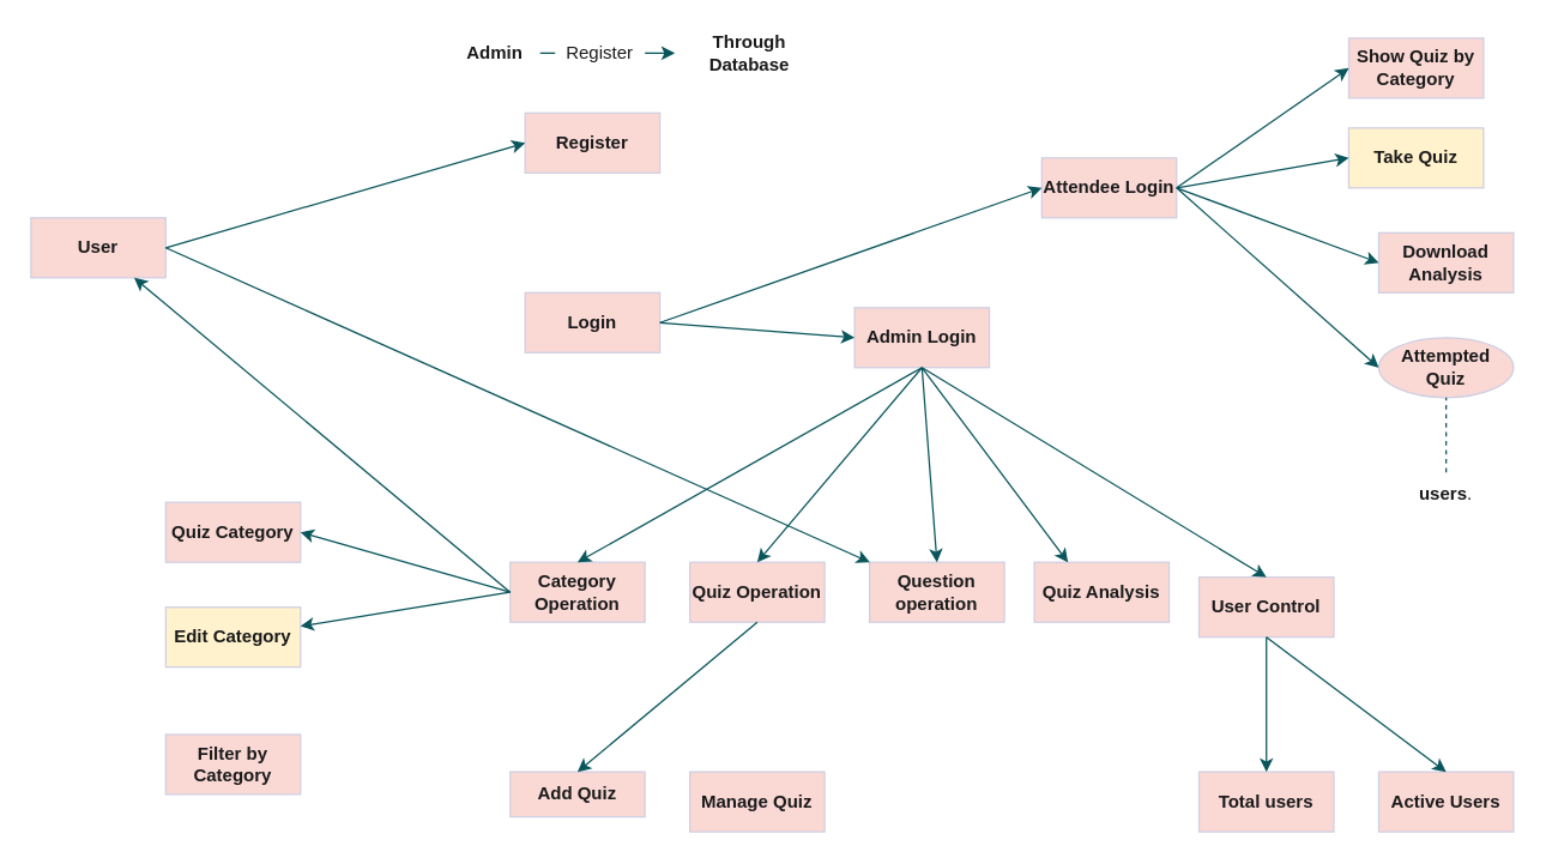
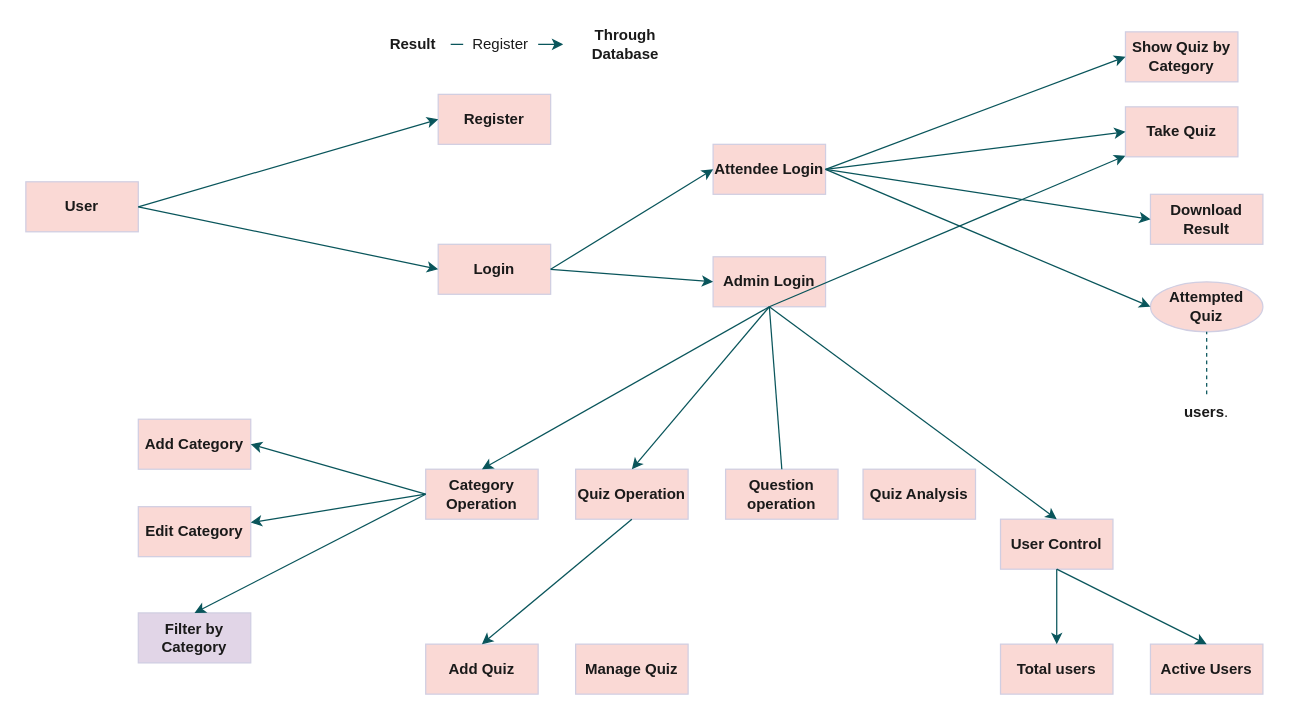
  <mxCell id="0" />
  <mxCell id="1" parent="0" />
  <mxCell id="2" value="&lt;b&gt;User&lt;/b&gt;" style="rounded=0;whiteSpace=wrap;html=1;labelBackgroundColor=none;fillColor=#FAD9D5;strokeColor=#D0CEE2;fontColor=#1A1A1A;" vertex="1" parent="1"><mxGeometry x="20" y="145" width="90" height="40" as="geometry" /></mxCell>
  <mxCell id="3" value="&lt;b&gt;Register&lt;/b&gt;" style="rounded=0;whiteSpace=wrap;html=1;labelBackgroundColor=none;fillColor=#FAD9D5;strokeColor=#D0CEE2;fontColor=#1A1A1A;" vertex="1" parent="1"><mxGeometry x="350" y="75" width="90" height="40" as="geometry" /></mxCell>
  <mxCell id="4" value="&lt;b&gt;Login&lt;/b&gt;" style="rounded=0;whiteSpace=wrap;html=1;labelBackgroundColor=none;fillColor=#FAD9D5;strokeColor=#D0CEE2;fontColor=#1A1A1A;" vertex="1" parent="1"><mxGeometry x="350" y="195" width="90" height="40" as="geometry" /></mxCell>
- <mxCell id="5" value="&lt;b&gt;Attendee Login&lt;/b&gt;" style="rounded=0;whiteSpace=wrap;html=1;labelBackgroundColor=none;fillColor=#FAD9D5;strokeColor=#D0CEE2;fontColor=#1A1A1A;" vertex="1" parent="1"><mxGeometry x="695" y="105" width="90" height="40" as="geometry" /></mxCell>
+ <mxCell id="5" value="&lt;b&gt;Attendee Login&lt;/b&gt;" style="rounded=0;whiteSpace=wrap;html=1;labelBackgroundColor=none;fillColor=#FAD9D5;strokeColor=#D0CEE2;fontColor=#1A1A1A;" vertex="1" parent="1"><mxGeometry x="570" y="115" width="90" height="40" as="geometry" /></mxCell>
  <mxCell id="6" value="&lt;b&gt;Admin Login&lt;/b&gt;" style="rounded=0;whiteSpace=wrap;html=1;labelBackgroundColor=none;fillColor=#FAD9D5;strokeColor=#D0CEE2;fontColor=#1A1A1A;" vertex="1" parent="1"><mxGeometry x="570" y="205" width="90" height="40" as="geometry" /></mxCell>
  <mxCell id="7" value="&lt;b&gt;Category Operation&lt;/b&gt;" style="rounded=0;whiteSpace=wrap;html=1;labelBackgroundColor=none;fillColor=#FAD9D5;strokeColor=#D0CEE2;fontColor=#1A1A1A;" vertex="1" parent="1"><mxGeometry x="340" y="375" width="90" height="40" as="geometry" /></mxCell>
  <mxCell id="8" value="&lt;b&gt;Quiz Operation&lt;/b&gt;" style="rounded=0;whiteSpace=wrap;html=1;labelBackgroundColor=none;fillColor=#FAD9D5;strokeColor=#D0CEE2;fontColor=#1A1A1A;" vertex="1" parent="1"><mxGeometry x="460" y="375" width="90" height="40" as="geometry" /></mxCell>
  <mxCell id="9" value="&lt;b&gt;Question operation&lt;/b&gt;" style="rounded=0;whiteSpace=wrap;html=1;labelBackgroundColor=none;fillColor=#FAD9D5;strokeColor=#D0CEE2;fontColor=#1A1A1A;" vertex="1" parent="1"><mxGeometry x="580" y="375" width="90" height="40" as="geometry" /></mxCell>
  <mxCell id="10" value="&lt;b&gt;Quiz Analysis&lt;/b&gt;" style="rounded=0;whiteSpace=wrap;html=1;labelBackgroundColor=none;fillColor=#FAD9D5;strokeColor=#D0CEE2;fontColor=#1A1A1A;" vertex="1" parent="1"><mxGeometry x="690" y="375" width="90" height="40" as="geometry" /></mxCell>
  <mxCell id="11" value="" style="endArrow=classic;html=1;rounded=0;entryX=0;entryY=0.5;entryDx=0;entryDy=0;labelBackgroundColor=none;strokeColor=#09555B;fontColor=default;exitX=1;exitY=0.5;exitDx=0;exitDy=0;" edge="1" parent="1" source="2" target="3"><mxGeometry width="50" height="50" relative="1" as="geometry"><mxPoint x="340" y="155" as="sourcePoint" /><mxPoint x="680" y="255" as="targetPoint" /><Array as="points" /></mxGeometry></mxCell>
- <mxCell id="12" value="" style="endArrow=classic;html=1;rounded=0;exitX=1;exitY=0.5;exitDx=0;exitDy=0;labelBackgroundColor=none;strokeColor=#09555B;fontColor=default;" edge="1" parent="1" source="2" target="9"><mxGeometry width="50" height="50" relative="1" as="geometry"><mxPoint x="630" y="305" as="sourcePoint" /><mxPoint x="680" y="255" as="targetPoint" /></mxGeometry></mxCell>
+ <mxCell id="12" value="" style="endArrow=classic;html=1;rounded=0;exitX=1;exitY=0.5;exitDx=0;exitDy=0;entryX=0;entryY=0.5;entryDx=0;entryDy=0;labelBackgroundColor=none;strokeColor=#09555B;fontColor=default;" edge="1" parent="1" source="2" target="4"><mxGeometry width="50" height="50" relative="1" as="geometry"><mxPoint x="630" y="305" as="sourcePoint" /><mxPoint x="680" y="255" as="targetPoint" /></mxGeometry></mxCell>
  <mxCell id="13" value="" style="endArrow=classic;html=1;rounded=0;exitX=0.5;exitY=1;exitDx=0;exitDy=0;entryX=0.5;entryY=0;entryDx=0;entryDy=0;labelBackgroundColor=none;strokeColor=#09555B;fontColor=default;" edge="1" parent="1" source="6" target="8"><mxGeometry width="50" height="50" relative="1" as="geometry"><mxPoint x="630" y="305" as="sourcePoint" /><mxPoint x="680" y="255" as="targetPoint" /></mxGeometry></mxCell>
- <mxCell id="14" value="" style="endArrow=classic;html=1;rounded=0;exitX=0.5;exitY=1;exitDx=0;exitDy=0;entryX=0.5;entryY=0;entryDx=0;entryDy=0;labelBackgroundColor=none;strokeColor=#09555B;fontColor=default;" edge="1" parent="1" source="6" target="9"><mxGeometry width="50" height="50" relative="1" as="geometry"><mxPoint x="525" y="275" as="sourcePoint" /><mxPoint x="525" y="325" as="targetPoint" /></mxGeometry></mxCell>
+ <mxCell id="14" value="" style="endArrow=none;html=1;rounded=0;exitX=0.5;exitY=1;exitDx=0;exitDy=0;entryX=0.5;entryY=0;entryDx=0;entryDy=0;labelBackgroundColor=none;strokeColor=#09555B;fontColor=default;" edge="1" parent="1" source="6" target="9"><mxGeometry width="50" height="50" relative="1" as="geometry"><mxPoint x="525" y="275" as="sourcePoint" /><mxPoint x="525" y="325" as="targetPoint" /></mxGeometry></mxCell>
  <mxCell id="15" value="" style="endArrow=classic;html=1;rounded=0;entryX=0.5;entryY=0;entryDx=0;entryDy=0;labelBackgroundColor=none;strokeColor=#09555B;fontColor=default;" edge="1" parent="1" target="7"><mxGeometry width="50" height="50" relative="1" as="geometry"><mxPoint x="615" y="245" as="sourcePoint" /><mxPoint x="535" y="335" as="targetPoint" /></mxGeometry></mxCell>
- <mxCell id="16" value="" style="endArrow=classic;html=1;rounded=0;exitX=0.5;exitY=1;exitDx=0;exitDy=0;entryX=0.25;entryY=0;entryDx=0;entryDy=0;labelBackgroundColor=none;strokeColor=#09555B;fontColor=default;" edge="1" parent="1" source="6" target="10"><mxGeometry width="50" height="50" relative="1" as="geometry"><mxPoint x="545" y="295" as="sourcePoint" /><mxPoint x="545" y="345" as="targetPoint" /></mxGeometry></mxCell>
+ <mxCell id="16" value="" style="endArrow=classic;html=1;rounded=0;exitX=0.5;exitY=1;exitDx=0;exitDy=0;labelBackgroundColor=none;strokeColor=#09555B;fontColor=default;" edge="1" parent="1" source="6" target="19"><mxGeometry width="50" height="50" relative="1" as="geometry"><mxPoint x="545" y="295" as="sourcePoint" /><mxPoint x="545" y="345" as="targetPoint" /></mxGeometry></mxCell>
  <mxCell id="17" value="" style="endArrow=classic;html=1;rounded=0;exitX=1;exitY=0.5;exitDx=0;exitDy=0;entryX=0;entryY=0.5;entryDx=0;entryDy=0;labelBackgroundColor=none;strokeColor=#09555B;fontColor=default;" edge="1" parent="1" source="4" target="5"><mxGeometry width="50" height="50" relative="1" as="geometry"><mxPoint x="555" y="305" as="sourcePoint" /><mxPoint x="555" y="355" as="targetPoint" /></mxGeometry></mxCell>
  <mxCell id="18" value="" style="endArrow=classic;html=1;rounded=0;exitX=1;exitY=0.5;exitDx=0;exitDy=0;entryX=0;entryY=0.5;entryDx=0;entryDy=0;labelBackgroundColor=none;strokeColor=#09555B;fontColor=default;" edge="1" parent="1" source="4" target="6"><mxGeometry width="50" height="50" relative="1" as="geometry"><mxPoint x="565" y="315" as="sourcePoint" /><mxPoint x="565" y="365" as="targetPoint" /></mxGeometry></mxCell>
- <mxCell id="19" value="&lt;b&gt;Take Quiz&lt;/b&gt;" style="rounded=0;whiteSpace=wrap;html=1;labelBackgroundColor=none;fillColor=#fff2cc;strokeColor=#D0CEE2;fontColor=#1A1A1A;" vertex="1" parent="1"><mxGeometry x="900" y="85" width="90" height="40" as="geometry" /></mxCell>
- <mxCell id="20" value="&lt;b&gt;Download Analysis&lt;/b&gt;" style="rounded=0;whiteSpace=wrap;html=1;labelBackgroundColor=none;fillColor=#FAD9D5;strokeColor=#D0CEE2;fontColor=#1A1A1A;" vertex="1" parent="1"><mxGeometry x="920" y="155" width="90" height="40" as="geometry" /></mxCell>
+ <mxCell id="19" value="&lt;b&gt;Take Quiz&lt;/b&gt;" style="rounded=0;whiteSpace=wrap;html=1;labelBackgroundColor=none;fillColor=#FAD9D5;strokeColor=#D0CEE2;fontColor=#1A1A1A;" vertex="1" parent="1"><mxGeometry x="900" y="85" width="90" height="40" as="geometry" /></mxCell>
+ <mxCell id="20" value="&lt;b&gt;Download Result&lt;/b&gt;" style="rounded=0;whiteSpace=wrap;html=1;labelBackgroundColor=none;fillColor=#FAD9D5;strokeColor=#D0CEE2;fontColor=#1A1A1A;" vertex="1" parent="1"><mxGeometry x="920" y="155" width="90" height="40" as="geometry" /></mxCell>
  <mxCell id="21" value="&lt;b&gt;Attempted Quiz&lt;/b&gt;" style="ellipse;whiteSpace=wrap;html=1;labelBackgroundColor=none;fillColor=#FAD9D5;strokeColor=#D0CEE2;fontColor=#1A1A1A;" vertex="1" parent="1"><mxGeometry x="920" y="225" width="90" height="40" as="geometry" /></mxCell>
  <mxCell id="22" value="&lt;b&gt;Show Quiz by Category&lt;/b&gt;" style="rounded=0;whiteSpace=wrap;html=1;labelBackgroundColor=none;fillColor=#FAD9D5;strokeColor=#D0CEE2;fontColor=#1A1A1A;" vertex="1" parent="1"><mxGeometry x="900" y="25" width="90" height="40" as="geometry" /></mxCell>
  <mxCell id="23" value="" style="endArrow=classic;html=1;rounded=0;exitX=1;exitY=0.5;exitDx=0;exitDy=0;entryX=0;entryY=0.5;entryDx=0;entryDy=0;labelBackgroundColor=none;strokeColor=#09555B;fontColor=default;" edge="1" parent="1" source="5" target="22"><mxGeometry width="50" height="50" relative="1" as="geometry"><mxPoint x="525" y="275" as="sourcePoint" /><mxPoint x="595" y="325" as="targetPoint" /></mxGeometry></mxCell>
  <mxCell id="24" value="" style="endArrow=classic;html=1;rounded=0;entryX=0;entryY=0.5;entryDx=0;entryDy=0;labelBackgroundColor=none;strokeColor=#09555B;fontColor=default;exitX=1;exitY=0.5;exitDx=0;exitDy=0;" edge="1" parent="1" source="5" target="19"><mxGeometry width="50" height="50" relative="1" as="geometry"><mxPoint x="560" y="175" as="sourcePoint" /><mxPoint x="680" y="45" as="targetPoint" /></mxGeometry></mxCell>
  <mxCell id="25" value="" style="endArrow=classic;html=1;rounded=0;entryX=0;entryY=0.5;entryDx=0;entryDy=0;labelBackgroundColor=none;strokeColor=#09555B;fontColor=default;exitX=1;exitY=0.5;exitDx=0;exitDy=0;" edge="1" parent="1" source="5" target="20"><mxGeometry width="50" height="50" relative="1" as="geometry"><mxPoint x="560" y="175" as="sourcePoint" /><mxPoint x="690" y="55" as="targetPoint" /></mxGeometry></mxCell>
  <mxCell id="26" value="" style="endArrow=classic;html=1;rounded=0;entryX=0;entryY=0.5;entryDx=0;entryDy=0;labelBackgroundColor=none;strokeColor=#09555B;fontColor=default;exitX=1;exitY=0.5;exitDx=0;exitDy=0;" edge="1" parent="1" source="5" target="21"><mxGeometry width="50" height="50" relative="1" as="geometry"><mxPoint x="560" y="175" as="sourcePoint" /><mxPoint x="700" y="65" as="targetPoint" /></mxGeometry></mxCell>
  <mxCell id="27" value="" style="endArrow=none;dashed=1;html=1;rounded=0;entryX=0.5;entryY=1;entryDx=0;entryDy=0;strokeColor=#09555B;labelBackgroundColor=none;fontColor=default;exitX=0.5;exitY=0;exitDx=0;exitDy=0;" edge="1" parent="1" source="28" target="21"><mxGeometry width="50" height="50" relative="1" as="geometry"><mxPoint x="815" y="295" as="sourcePoint" /><mxPoint x="680" y="235" as="targetPoint" /></mxGeometry></mxCell>
  <mxCell id="28" value="&lt;b&gt;users&lt;/b&gt;." style="text;html=1;strokeColor=none;fillColor=none;align=center;verticalAlign=middle;whiteSpace=wrap;rounded=0;fontColor=#1A1A1A;" vertex="1" parent="1"><mxGeometry x="935" y="315" width="60" height="30" as="geometry" /></mxCell>
- <mxCell id="29" value="&lt;b&gt;Admin&lt;/b&gt;" style="text;html=1;strokeColor=none;fillColor=none;align=center;verticalAlign=middle;whiteSpace=wrap;rounded=0;fontColor=#1A1A1A;" vertex="1" parent="1"><mxGeometry x="300" y="20" width="60" height="30" as="geometry" /></mxCell>
+ <mxCell id="29" value="&lt;b&gt;Result&lt;/b&gt;" style="text;html=1;strokeColor=none;fillColor=none;align=center;verticalAlign=middle;whiteSpace=wrap;rounded=0;fontColor=#1A1A1A;" vertex="1" parent="1"><mxGeometry x="300" y="20" width="60" height="30" as="geometry" /></mxCell>
  <mxCell id="30" value="" style="endArrow=classic;html=1;rounded=0;strokeColor=#09555B;fontColor=#1A1A1A;startArrow=none;" edge="1" parent="1" source="33"><mxGeometry width="50" height="50" relative="1" as="geometry"><mxPoint x="400" y="60" as="sourcePoint" /><mxPoint x="450" y="35" as="targetPoint" /></mxGeometry></mxCell>
  <mxCell id="31" value="&lt;b&gt;Through Database&lt;/b&gt;" style="text;html=1;strokeColor=none;fillColor=none;align=center;verticalAlign=middle;whiteSpace=wrap;rounded=0;fontColor=#1A1A1A;" vertex="1" parent="1"><mxGeometry x="470" y="20" width="60" height="30" as="geometry" /></mxCell>
  <mxCell id="32" value="" style="endArrow=none;html=1;rounded=0;strokeColor=#09555B;fontColor=#1A1A1A;" edge="1" parent="1" source="29" target="33"><mxGeometry width="50" height="50" relative="1" as="geometry"><mxPoint x="360" y="35" as="sourcePoint" /><mxPoint x="450" y="35" as="targetPoint" /></mxGeometry></mxCell>
  <mxCell id="33" value="Register" style="text;html=1;strokeColor=none;fillColor=none;align=center;verticalAlign=middle;whiteSpace=wrap;rounded=0;fontColor=#1A1A1A;" vertex="1" parent="1"><mxGeometry x="370" y="20" width="60" height="30" as="geometry" /></mxCell>
- <mxCell id="34" value="&lt;b&gt;User Control&lt;/b&gt;" style="rounded=0;whiteSpace=wrap;html=1;labelBackgroundColor=none;fillColor=#FAD9D5;strokeColor=#D0CEE2;fontColor=#1A1A1A;" vertex="1" parent="1"><mxGeometry x="800" y="385" width="90" height="40" as="geometry" /></mxCell>
+ <mxCell id="34" value="&lt;b&gt;User Control&lt;/b&gt;" style="rounded=0;whiteSpace=wrap;html=1;labelBackgroundColor=none;fillColor=#FAD9D5;strokeColor=#D0CEE2;fontColor=#1A1A1A;" vertex="1" parent="1"><mxGeometry x="800" y="415" width="90" height="40" as="geometry" /></mxCell>
  <mxCell id="35" value="" style="endArrow=classic;html=1;rounded=0;exitX=0.5;exitY=1;exitDx=0;exitDy=0;entryX=0.5;entryY=0;entryDx=0;entryDy=0;labelBackgroundColor=none;strokeColor=#09555B;fontColor=default;" edge="1" parent="1" source="6" target="34"><mxGeometry width="50" height="50" relative="1" as="geometry"><mxPoint x="625" y="255" as="sourcePoint" /><mxPoint x="723" y="385" as="targetPoint" /></mxGeometry></mxCell>
- <mxCell id="36" value="&lt;b&gt;Edit Category&lt;/b&gt;" style="rounded=0;whiteSpace=wrap;html=1;labelBackgroundColor=none;fillColor=#fff2cc;strokeColor=#D0CEE2;fontColor=#1A1A1A;" vertex="1" parent="1"><mxGeometry x="110" y="405" width="90" height="40" as="geometry" /></mxCell>
- <mxCell id="37" value="&lt;b&gt;Quiz Category&lt;/b&gt;" style="rounded=0;whiteSpace=wrap;html=1;labelBackgroundColor=none;fillColor=#FAD9D5;strokeColor=#D0CEE2;fontColor=#1A1A1A;" vertex="1" parent="1"><mxGeometry x="110" y="335" width="90" height="40" as="geometry" /></mxCell>
- <mxCell id="38" value="&lt;b&gt;Filter by Category&lt;/b&gt;" style="rounded=0;whiteSpace=wrap;html=1;labelBackgroundColor=none;fillColor=#FAD9D5;strokeColor=#D0CEE2;fontColor=#1A1A1A;" vertex="1" parent="1"><mxGeometry x="110" y="490" width="90" height="40" as="geometry" /></mxCell>
+ <mxCell id="36" value="&lt;b&gt;Edit Category&lt;/b&gt;" style="rounded=0;whiteSpace=wrap;html=1;labelBackgroundColor=none;fillColor=#FAD9D5;strokeColor=#D0CEE2;fontColor=#1A1A1A;" vertex="1" parent="1"><mxGeometry x="110" y="405" width="90" height="40" as="geometry" /></mxCell>
+ <mxCell id="37" value="&lt;b&gt;Add Category&lt;/b&gt;" style="rounded=0;whiteSpace=wrap;html=1;labelBackgroundColor=none;fillColor=#FAD9D5;strokeColor=#D0CEE2;fontColor=#1A1A1A;" vertex="1" parent="1"><mxGeometry x="110" y="335" width="90" height="40" as="geometry" /></mxCell>
+ <mxCell id="38" value="&lt;b&gt;Filter by Category&lt;/b&gt;" style="rounded=0;whiteSpace=wrap;html=1;labelBackgroundColor=none;fillColor=#e1d5e7;strokeColor=#D0CEE2;fontColor=#1A1A1A;" vertex="1" parent="1"><mxGeometry x="110" y="490" width="90" height="40" as="geometry" /></mxCell>
  <mxCell id="39" value="" style="endArrow=classic;html=1;rounded=0;entryX=1;entryY=0.5;entryDx=0;entryDy=0;labelBackgroundColor=none;strokeColor=#09555B;fontColor=default;exitX=0;exitY=0.5;exitDx=0;exitDy=0;" edge="1" parent="1" source="7" target="37"><mxGeometry width="50" height="50" relative="1" as="geometry"><mxPoint x="625" y="255" as="sourcePoint" /><mxPoint x="395" y="385" as="targetPoint" /></mxGeometry></mxCell>
  <mxCell id="40" value="" style="endArrow=classic;html=1;rounded=0;labelBackgroundColor=none;strokeColor=#09555B;fontColor=default;" edge="1" parent="1" target="36"><mxGeometry width="50" height="50" relative="1" as="geometry"><mxPoint x="340" y="395" as="sourcePoint" /><mxPoint x="210" y="405" as="targetPoint" /></mxGeometry></mxCell>
- <mxCell id="41" value="" style="endArrow=classic;html=1;rounded=0;labelBackgroundColor=none;strokeColor=#09555B;fontColor=default;exitX=0;exitY=0.5;exitDx=0;exitDy=0;" edge="1" parent="1" source="7" target="2"><mxGeometry width="50" height="50" relative="1" as="geometry"><mxPoint x="360" y="415" as="sourcePoint" /><mxPoint x="220" y="415" as="targetPoint" /></mxGeometry></mxCell>
- <mxCell id="42" value="&lt;b&gt;Add Quiz&lt;/b&gt;" style="rounded=0;whiteSpace=wrap;html=1;labelBackgroundColor=none;fillColor=#FAD9D5;strokeColor=#D0CEE2;fontColor=#1A1A1A;" vertex="1" parent="1"><mxGeometry x="340" y="515" width="90" height="30" as="geometry" /></mxCell>
+ <mxCell id="41" value="" style="endArrow=classic;html=1;rounded=0;entryX=0.5;entryY=0;entryDx=0;entryDy=0;labelBackgroundColor=none;strokeColor=#09555B;fontColor=default;exitX=0;exitY=0.5;exitDx=0;exitDy=0;" edge="1" parent="1" source="7" target="38"><mxGeometry width="50" height="50" relative="1" as="geometry"><mxPoint x="360" y="415" as="sourcePoint" /><mxPoint x="220" y="415" as="targetPoint" /></mxGeometry></mxCell>
+ <mxCell id="42" value="&lt;b&gt;Add Quiz&lt;/b&gt;" style="rounded=0;whiteSpace=wrap;html=1;labelBackgroundColor=none;fillColor=#FAD9D5;strokeColor=#D0CEE2;fontColor=#1A1A1A;" vertex="1" parent="1"><mxGeometry x="340" y="515" width="90" height="40" as="geometry" /></mxCell>
  <mxCell id="43" value="" style="endArrow=classic;html=1;rounded=0;entryX=0.5;entryY=0;entryDx=0;entryDy=0;labelBackgroundColor=none;strokeColor=#09555B;fontColor=default;exitX=0.5;exitY=1;exitDx=0;exitDy=0;" edge="1" parent="1" source="8" target="42"><mxGeometry width="50" height="50" relative="1" as="geometry"><mxPoint x="370" y="425" as="sourcePoint" /><mxPoint x="165" y="500" as="targetPoint" /></mxGeometry></mxCell>
  <mxCell id="44" value="&lt;b&gt;Manage Quiz&lt;/b&gt;" style="rounded=0;whiteSpace=wrap;html=1;labelBackgroundColor=none;fillColor=#FAD9D5;strokeColor=#D0CEE2;fontColor=#1A1A1A;" vertex="1" parent="1"><mxGeometry x="460" y="515" width="90" height="40" as="geometry" /></mxCell>
  <mxCell id="45" value="&lt;b&gt;Total users&lt;/b&gt;" style="rounded=0;whiteSpace=wrap;html=1;labelBackgroundColor=none;fillColor=#FAD9D5;strokeColor=#D0CEE2;fontColor=#1A1A1A;" vertex="1" parent="1"><mxGeometry x="800" y="515" width="90" height="40" as="geometry" /></mxCell>
  <mxCell id="46" value="&lt;b&gt;Active Users&lt;/b&gt;" style="rounded=0;whiteSpace=wrap;html=1;labelBackgroundColor=none;fillColor=#FAD9D5;strokeColor=#D0CEE2;fontColor=#1A1A1A;" vertex="1" parent="1"><mxGeometry x="920" y="515" width="90" height="40" as="geometry" /></mxCell>
  <mxCell id="47" value="" style="endArrow=classic;html=1;rounded=0;exitX=0.5;exitY=1;exitDx=0;exitDy=0;labelBackgroundColor=none;strokeColor=#09555B;fontColor=default;" edge="1" parent="1" source="34" target="45"><mxGeometry width="50" height="50" relative="1" as="geometry"><mxPoint x="625" y="255" as="sourcePoint" /><mxPoint x="855" y="395" as="targetPoint" /></mxGeometry></mxCell>
  <mxCell id="48" value="" style="endArrow=classic;html=1;rounded=0;exitX=0.5;exitY=1;exitDx=0;exitDy=0;labelBackgroundColor=none;strokeColor=#09555B;fontColor=default;entryX=0.5;entryY=0;entryDx=0;entryDy=0;" edge="1" parent="1" source="34" target="46"><mxGeometry width="50" height="50" relative="1" as="geometry"><mxPoint x="855" y="435" as="sourcePoint" /><mxPoint x="855" y="525" as="targetPoint" /></mxGeometry></mxCell>
